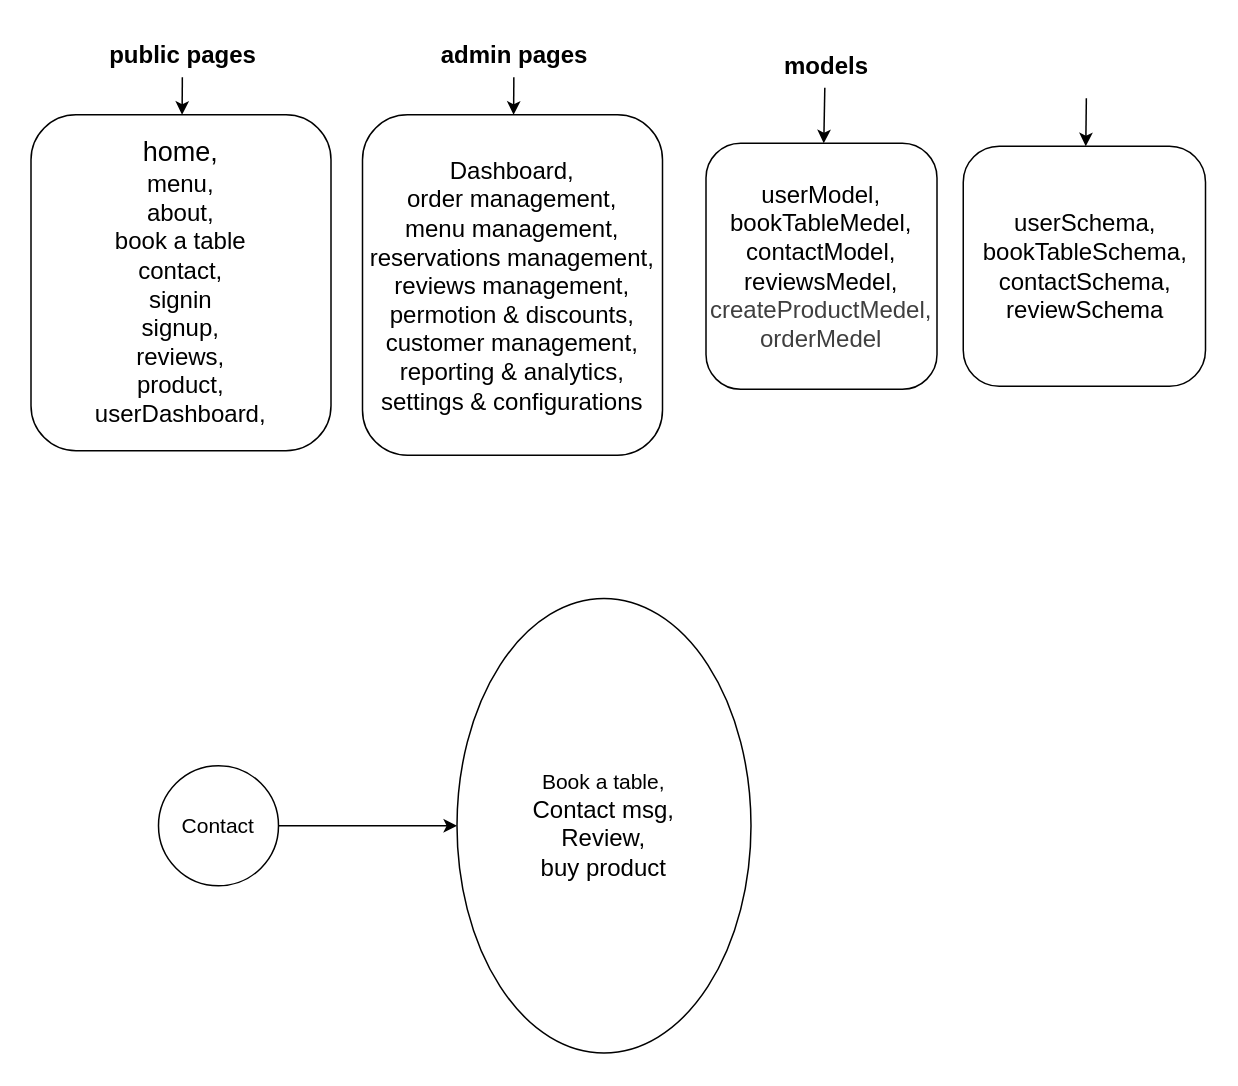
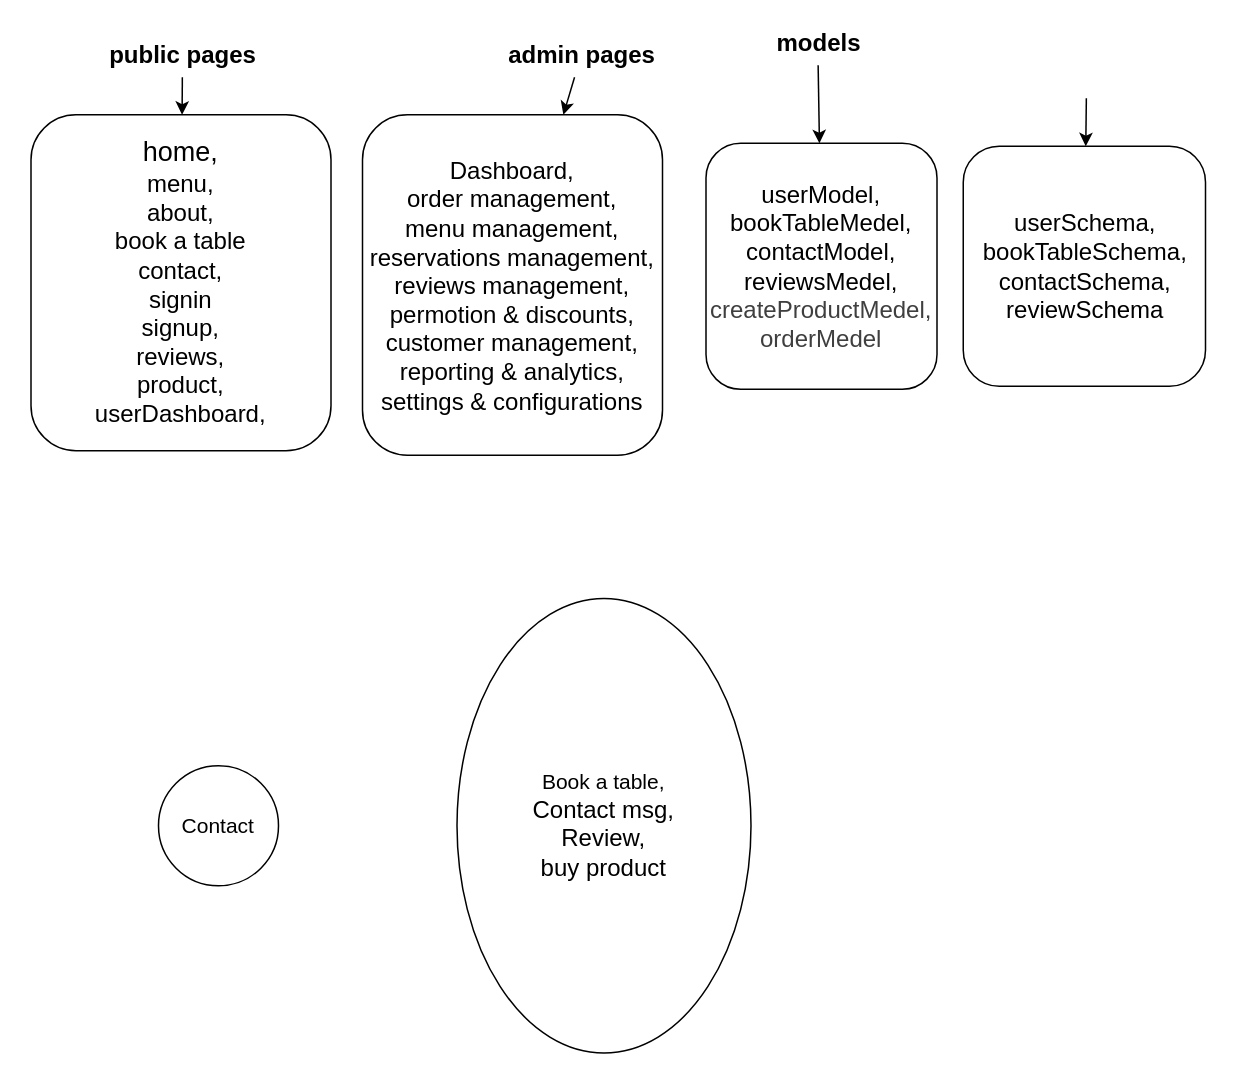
  <mxCell id="0" />
  <mxCell id="1" parent="0" />
  <mxCell id="2" value="&lt;font style=&quot;font-size: 18px;&quot;&gt;home,&lt;/font&gt;&lt;div&gt;&lt;font size=&quot;3&quot;&gt;menu,&lt;/font&gt;&lt;/div&gt;&lt;div&gt;&lt;font size=&quot;3&quot;&gt;about,&lt;/font&gt;&lt;/div&gt;&lt;div&gt;&lt;font size=&quot;3&quot;&gt;book a table&lt;/font&gt;&lt;/div&gt;&lt;div&gt;&lt;font size=&quot;3&quot;&gt;contact,&lt;/font&gt;&lt;/div&gt;&lt;div&gt;&lt;font size=&quot;3&quot;&gt;signin&lt;/font&gt;&lt;/div&gt;&lt;div&gt;&lt;font size=&quot;3&quot;&gt;signup,&lt;/font&gt;&lt;/div&gt;&lt;div&gt;&lt;font size=&quot;3&quot;&gt;reviews,&lt;/font&gt;&lt;/div&gt;&lt;div&gt;&lt;font size=&quot;3&quot;&gt;product,&lt;/font&gt;&lt;/div&gt;&lt;div&gt;&lt;font size=&quot;3&quot;&gt;userDashboard,&lt;/font&gt;&lt;/div&gt;" style="rounded=1;whiteSpace=wrap;html=1;" parent="1" vertex="1"><mxGeometry x="20" y="76" width="200" height="224" as="geometry" /></mxCell>
  <mxCell id="3" value="" style="edgeStyle=none;html=1;fontSize=16;" parent="1" source="4" target="2" edge="1"><mxGeometry relative="1" as="geometry" /></mxCell>
  <mxCell id="4" value="&lt;font&gt;&lt;b&gt;public pages&lt;/b&gt;&lt;/font&gt;" style="text;html=1;align=center;verticalAlign=middle;resizable=0;points=[];autosize=1;strokeColor=none;fillColor=none;fontSize=16;" parent="1" vertex="1"><mxGeometry x="63" y="20" width="116" height="31" as="geometry" /></mxCell>
  <mxCell id="5" value="&lt;font&gt;userModel,&lt;/font&gt;&lt;div&gt;&lt;font&gt;bookTableMedel,&lt;/font&gt;&lt;/div&gt;&lt;div&gt;&lt;font&gt;contactModel,&lt;/font&gt;&lt;/div&gt;&lt;div&gt;&lt;font&gt;reviewsMedel,&lt;/font&gt;&lt;/div&gt;&lt;div&gt;&lt;span style=&quot;color: rgb(63, 63, 63);&quot;&gt;createProductMedel,&lt;/span&gt;&lt;font&gt;&lt;/font&gt;&lt;/div&gt;&lt;div&gt;&lt;span style=&quot;color: rgb(63, 63, 63);&quot;&gt;orderMedel&lt;/span&gt;&lt;span style=&quot;color: rgb(63, 63, 63);&quot;&gt;&lt;/span&gt;&lt;/div&gt;" style="rounded=1;whiteSpace=wrap;html=1;fontSize=16;" parent="1" vertex="1"><mxGeometry x="470" y="95" width="154" height="164" as="geometry" /></mxCell>
  <mxCell id="6" value="" style="edgeStyle=none;html=1;fontSize=16;" parent="1" source="7" target="5" edge="1"><mxGeometry relative="1" as="geometry" /></mxCell>
- <mxCell id="7" value="&lt;font&gt;&lt;b&gt;models&lt;/b&gt;&lt;/font&gt;" style="text;html=1;align=center;verticalAlign=middle;resizable=0;points=[];autosize=1;strokeColor=none;fillColor=none;fontSize=16;" parent="1" vertex="1"><mxGeometry x="512.5" y="27" width="74" height="31" as="geometry" /></mxCell>
+ <mxCell id="7" value="&lt;font&gt;&lt;b&gt;models&lt;/b&gt;&lt;/font&gt;" style="text;html=1;align=center;verticalAlign=middle;resizable=0;points=[];autosize=1;strokeColor=none;fillColor=none;fontSize=16;" parent="1" vertex="1"><mxGeometry x="507.5" y="12" width="74" height="31" as="geometry" /></mxCell>
  <mxCell id="8" value="&lt;font&gt;userSchema,&lt;/font&gt;&lt;div&gt;&lt;font&gt;bookTableSchema,&lt;/font&gt;&lt;/div&gt;&lt;div&gt;&lt;font&gt;contactSchema,&lt;/font&gt;&lt;/div&gt;&lt;div&gt;&lt;font&gt;reviewSchema&lt;/font&gt;&lt;/div&gt;" style="rounded=1;whiteSpace=wrap;html=1;fontSize=16;" parent="1" vertex="1"><mxGeometry x="641.5" y="97" width="161.5" height="160" as="geometry" /></mxCell>
  <mxCell id="9" value="" style="edgeStyle=none;html=1;fontSize=16;" parent="1" source="10" target="8" edge="1"><mxGeometry relative="1" as="geometry" /></mxCell>
  <mxCell id="10" value="&lt;font&gt;&lt;b&gt;zod schemas&lt;/b&gt;&lt;/font&gt;" style="text;html=1;align=center;verticalAlign=middle;resizable=0;points=[];autosize=1;fontColor=#FFFFFF;labelBackgroundColor=#FFFFFF;fontSize=16;" parent="1" vertex="1"><mxGeometry x="664.75" y="34" width="118" height="31" as="geometry" /></mxCell>
  <mxCell id="11" value="&lt;div&gt;&lt;span&gt;Dashboard,&lt;/span&gt;&lt;/div&gt;&lt;div&gt;&lt;span&gt;order management,&lt;/span&gt;&lt;/div&gt;&lt;div&gt;menu management,&lt;/div&gt;&lt;div&gt;reservations management,&lt;/div&gt;&lt;div&gt;reviews management,&lt;/div&gt;&lt;div&gt;permotion &amp;amp; discounts,&lt;/div&gt;&lt;div&gt;customer management,&lt;/div&gt;&lt;div&gt;reporting &amp;amp; analytics,&lt;/div&gt;&lt;div&gt;settings &amp;amp; configurations&lt;/div&gt;" style="rounded=1;whiteSpace=wrap;html=1;fontSize=16;" parent="1" vertex="1"><mxGeometry x="241" y="76" width="200" height="227" as="geometry" /></mxCell>
  <mxCell id="12" value="" style="edgeStyle=none;html=1;fontSize=16;" parent="1" source="13" target="11" edge="1"><mxGeometry relative="1" as="geometry" /></mxCell>
- <mxCell id="13" value="&lt;font&gt;&lt;b&gt;admin pages&lt;/b&gt;&lt;/font&gt;" style="text;html=1;align=center;verticalAlign=middle;resizable=0;points=[];autosize=1;strokeColor=none;fillColor=none;fontSize=16;" parent="1" vertex="1"><mxGeometry x="284" y="20" width="116" height="31" as="geometry" /></mxCell>
- <mxCell id="14" value="" style="edgeStyle=none;html=1;" edge="1" parent="1" source="15" target="16"><mxGeometry relative="1" as="geometry" /></mxCell>
+ <mxCell id="13" value="&lt;font&gt;&lt;b&gt;admin pages&lt;/b&gt;&lt;/font&gt;" style="text;html=1;align=center;verticalAlign=middle;resizable=0;points=[];autosize=1;strokeColor=none;fillColor=none;fontSize=16;" parent="1" vertex="1"><mxGeometry x="329" y="20" width="116" height="31" as="geometry" /></mxCell>
  <mxCell id="15" value="&lt;font style=&quot;font-size: 14px;&quot;&gt;Contact&lt;/font&gt;" style="ellipse;whiteSpace=wrap;html=1;aspect=fixed;" vertex="1" parent="1"><mxGeometry x="105" y="510" width="80" height="80" as="geometry" /></mxCell>
  <mxCell id="16" value="&lt;font style=&quot;font-size: 14px;&quot;&gt;Book a table,&lt;/font&gt;&lt;div&gt;&lt;font size=&quot;3&quot;&gt;Contact msg,&lt;/font&gt;&lt;/div&gt;&lt;div&gt;&lt;font size=&quot;3&quot;&gt;Review,&lt;/font&gt;&lt;/div&gt;&lt;div&gt;&lt;font size=&quot;3&quot;&gt;buy product&lt;/font&gt;&lt;/div&gt;" style="ellipse;whiteSpace=wrap;html=1;" vertex="1" parent="1"><mxGeometry x="304" y="398.5" width="196" height="303" as="geometry" /></mxCell>
